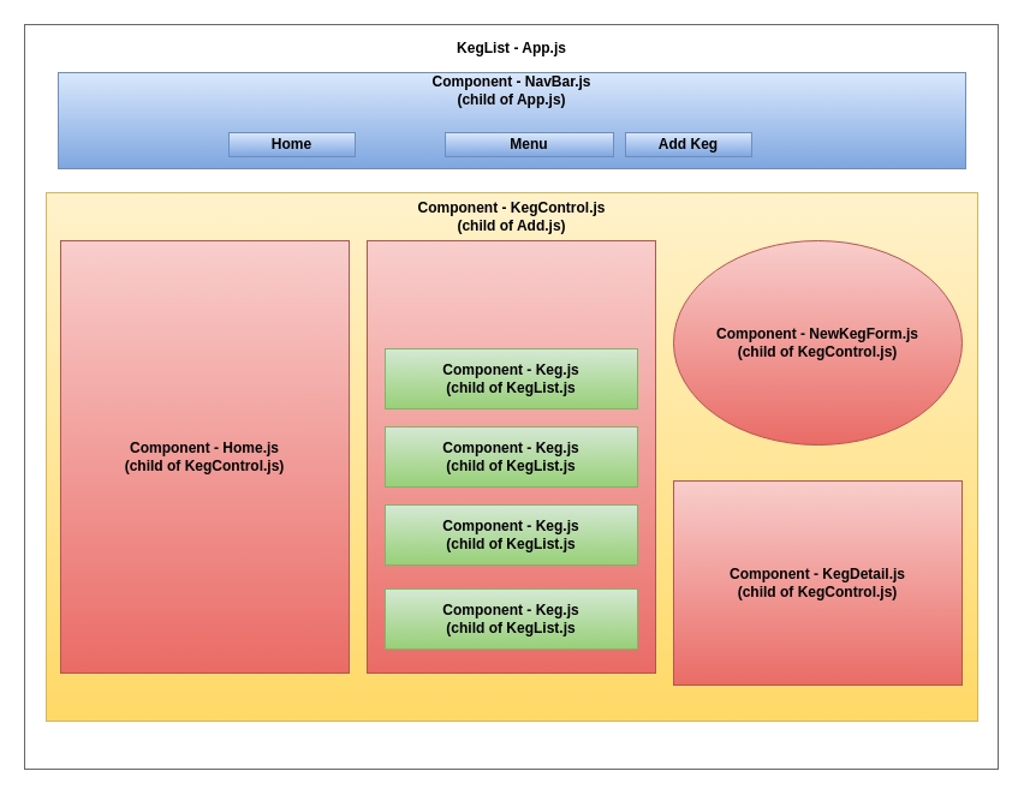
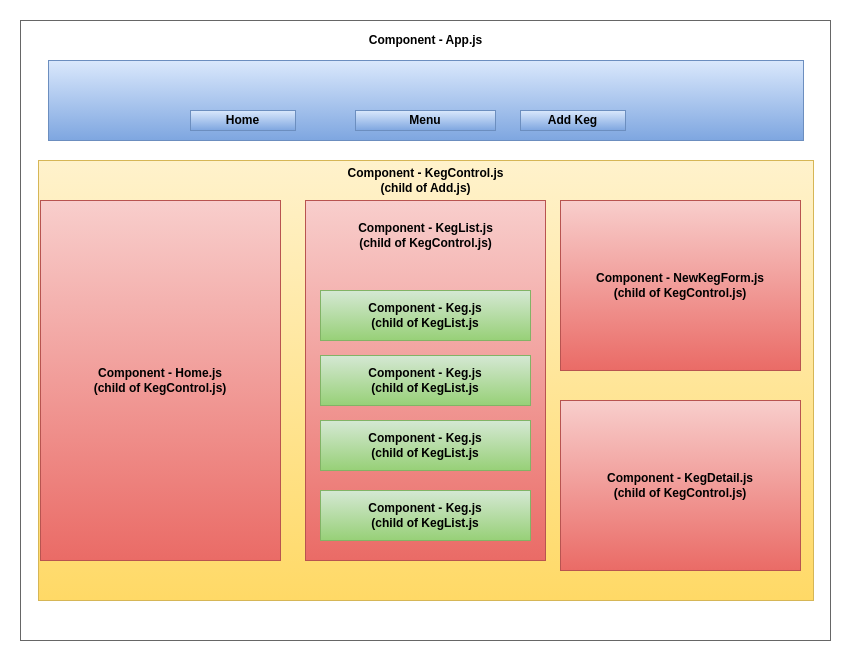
  <mxCell id="0" />
  <mxCell id="1" parent="0" />
  <mxCell id="2" value="" style="rounded=0;whiteSpace=wrap;html=1;fillColor=#FFFFFF;strokeColor=#666666;fontColor=#333333;" vertex="1" parent="1"><mxGeometry x="20" y="20" width="810" height="620" as="geometry" /></mxCell>
  <mxCell id="3" value="" style="rounded=0;whiteSpace=wrap;html=1;fillColor=#dae8fc;gradientColor=#7ea6e0;strokeColor=#6c8ebf;" vertex="1" parent="1"><mxGeometry x="48" y="60" width="755" height="80" as="geometry" /></mxCell>
  <mxCell id="4" value="Home" style="rounded=0;whiteSpace=wrap;html=1;fillColor=#dae8fc;gradientColor=#7ea6e0;strokeColor=#6c8ebf;fontColor=#000000;fontStyle=1" vertex="1" parent="1"><mxGeometry x="190" y="110" width="105" height="20" as="geometry" /></mxCell>
- <mxCell id="5" value="Menu" style="rounded=0;whiteSpace=wrap;html=1;fillColor=#dae8fc;gradientColor=#7ea6e0;strokeColor=#6c8ebf;fontColor=#000000;fontStyle=1" vertex="1" parent="1"><mxGeometry x="370" y="110" width="140" height="20" as="geometry" /></mxCell>
+ <mxCell id="5" value="Menu" style="rounded=0;whiteSpace=wrap;html=1;fillColor=#dae8fc;gradientColor=#7ea6e0;strokeColor=#6c8ebf;fontColor=#000000;fontStyle=1" vertex="1" parent="1"><mxGeometry x="355" y="110" width="140" height="20" as="geometry" /></mxCell>
  <mxCell id="6" value="Add Keg" style="rounded=0;whiteSpace=wrap;html=1;fillColor=#dae8fc;gradientColor=#7ea6e0;strokeColor=#6c8ebf;fontColor=#000000;fontStyle=1" vertex="1" parent="1"><mxGeometry x="520" y="110" width="105" height="20" as="geometry" /></mxCell>
  <mxCell id="7" value="" style="rounded=0;whiteSpace=wrap;html=1;fillColor=#fff2cc;gradientColor=#ffd966;strokeColor=#d6b656;" vertex="1" parent="1"><mxGeometry x="38" y="160" width="775" height="440" as="geometry" /></mxCell>
- <mxCell id="8" value="Component - Home.js&lt;br&gt;(child of KegControl.js)" style="rounded=0;whiteSpace=wrap;html=1;fontStyle=1;fillColor=#f8cecc;gradientColor=#ea6b66;strokeColor=#b85450;fontColor=#000000;" vertex="1" parent="1"><mxGeometry x="50" y="200" width="240" height="360" as="geometry" /></mxCell>
+ <mxCell id="8" value="Component - Home.js&lt;br&gt;(child of KegControl.js)" style="rounded=0;whiteSpace=wrap;html=1;fontStyle=1;fillColor=#f8cecc;gradientColor=#ea6b66;strokeColor=#b85450;fontColor=#000000;" vertex="1" parent="1"><mxGeometry x="40" y="200" width="240" height="360" as="geometry" /></mxCell>
  <mxCell id="9" value="" style="rounded=0;whiteSpace=wrap;html=1;fillColor=#f8cecc;gradientColor=#ea6b66;strokeColor=#b85450;" vertex="1" parent="1"><mxGeometry x="305" y="200" width="240" height="360" as="geometry" /></mxCell>
  <mxCell id="10" value="Component - KegDetail.js&lt;br&gt;(child of KegControl.js)" style="rounded=0;whiteSpace=wrap;html=1;fillColor=#f8cecc;gradientColor=#ea6b66;strokeColor=#b85450;fontStyle=1;fontColor=#000000;" vertex="1" parent="1"><mxGeometry x="560" y="400" width="240" height="170" as="geometry" /></mxCell>
  <mxCell id="11" value="Component - KegControl.js&lt;br&gt;(child of Add.js)" style="text;html=1;align=center;verticalAlign=middle;resizable=0;points=[];autosize=1;fontStyle=1;fontColor=#000000;" vertex="1" parent="1"><mxGeometry x="340" y="165" width="170" height="30" as="geometry" /></mxCell>
- <mxCell id="12" value="&lt;font color=&quot;#000000&quot;&gt;Component - NavBar.js&lt;br&gt;(child of App.js)&lt;/font&gt;" style="text;html=1;align=center;verticalAlign=middle;resizable=0;points=[];autosize=1;strokeColor=none;fillColor=none;fontStyle=1" vertex="1" parent="1"><mxGeometry x="350" y="60" width="150" height="30" as="geometry" /></mxCell>
  <mxCell id="13" value="Component - Keg.js&lt;br&gt;(child of KegList.js" style="rounded=0;whiteSpace=wrap;html=1;fillColor=#d5e8d4;gradientColor=#97d077;strokeColor=#82b366;fontColor=#000000;fontStyle=1" vertex="1" parent="1"><mxGeometry x="320" y="290" width="210" height="50" as="geometry" /></mxCell>
+ <mxCell id="14" value="&lt;span&gt;Component - KegList.js&lt;/span&gt;&lt;br&gt;&lt;span&gt;(child of KegControl.js)&lt;/span&gt;" style="text;html=1;align=center;verticalAlign=middle;resizable=0;points=[];autosize=1;fontStyle=1;fontColor=#000000;" vertex="1" parent="1"><mxGeometry x="350" y="220" width="150" height="30" as="geometry" /></mxCell>
  <mxCell id="15" value="Component - Keg.js&lt;br&gt;(child of KegList.js" style="rounded=0;whiteSpace=wrap;html=1;fillColor=#d5e8d4;gradientColor=#97d077;strokeColor=#82b366;fontColor=#000000;fontStyle=1" vertex="1" parent="1"><mxGeometry x="320" y="355" width="210" height="50" as="geometry" /></mxCell>
  <mxCell id="16" value="Component - Keg.js&lt;br&gt;(child of KegList.js" style="rounded=0;whiteSpace=wrap;html=1;fillColor=#d5e8d4;gradientColor=#97d077;strokeColor=#82b366;fontStyle=1;fontColor=#000000;" vertex="1" parent="1"><mxGeometry x="320" y="420" width="210" height="50" as="geometry" /></mxCell>
  <mxCell id="17" value="Component - Keg.js&lt;br&gt;(child of KegList.js" style="rounded=0;whiteSpace=wrap;html=1;fillColor=#d5e8d4;gradientColor=#97d077;strokeColor=#82b366;fontStyle=1;fontColor=#000000;" vertex="1" parent="1"><mxGeometry x="320" y="490" width="210" height="50" as="geometry" /></mxCell>
- <mxCell id="18" value="Component - NewKegForm.js&lt;br&gt;(child of KegControl.js)" style="ellipse;whiteSpace=wrap;html=1;fillColor=#f8cecc;gradientColor=#ea6b66;strokeColor=#b85450;fontColor=#000000;fontStyle=1;" vertex="1" parent="1"><mxGeometry x="560" y="200" width="240" height="170" as="geometry" /></mxCell>
- <mxCell id="19" value="KegList - App.js" style="text;html=1;align=center;verticalAlign=middle;resizable=0;points=[];autosize=1;strokeColor=none;fillColor=none;fontColor=#000000;fontStyle=1" vertex="1" parent="1"><mxGeometry x="360" y="30" width="130" height="20" as="geometry" /></mxCell>
+ <mxCell id="18" value="Component - NewKegForm.js&lt;br&gt;(child of KegControl.js)" style="rounded=0;whiteSpace=wrap;html=1;fillColor=#f8cecc;gradientColor=#ea6b66;strokeColor=#b85450;fontColor=#000000;fontStyle=1" vertex="1" parent="1"><mxGeometry x="560" y="200" width="240" height="170" as="geometry" /></mxCell>
+ <mxCell id="19" value="Component - App.js" style="text;html=1;align=center;verticalAlign=middle;resizable=0;points=[];autosize=1;strokeColor=none;fillColor=none;fontColor=#000000;fontStyle=1" vertex="1" parent="1"><mxGeometry x="360" y="30" width="130" height="20" as="geometry" /></mxCell>
